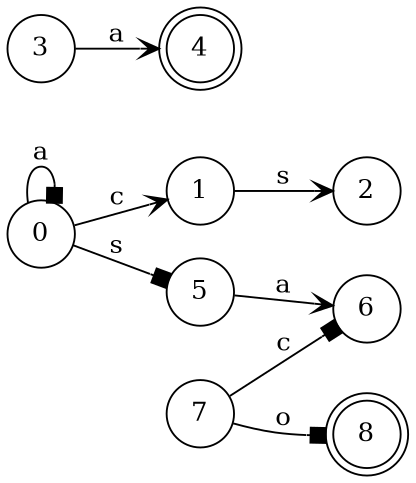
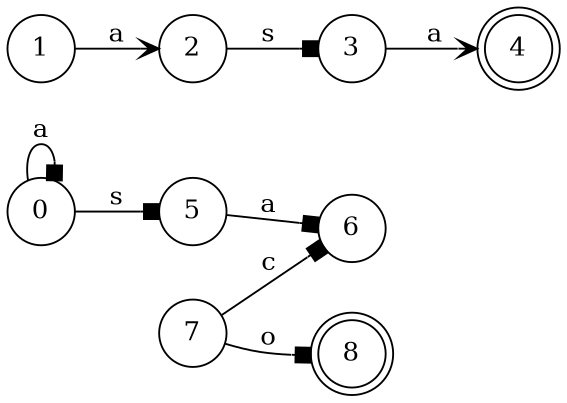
  digraph {
    rankdir=LR
    node [shape=circle]
    edge [arrowhead=box]
    n1 [label=0]
    n2 [label=1]
    n3 [label=5]
    n4 [label=2]
    n5 [label=6]
    n6 [label=3]
    n7 [label=4 shape=doublecircle]
    n8 [label=7]
    n9 [label=8 shape=doublecircle]
    n1 -> n1 [label=a]
-   n1 -> n2 [arrowhead=vee label=c]
    n1 -> n3 [label=s]
-   n2 -> n4 [arrowhead=vee label=s]
-   n3 -> n5 [arrowhead=vee label=a]
+   n2 -> n4 [arrowhead=vee label=a]
+   n3 -> n5 [label=a]
+   n4 -> n6 [label=s]
    n6 -> n7 [arrowhead=vee label=a]
    n8 -> n5 [label=c]
    n8 -> n9 [label=o]
  }
